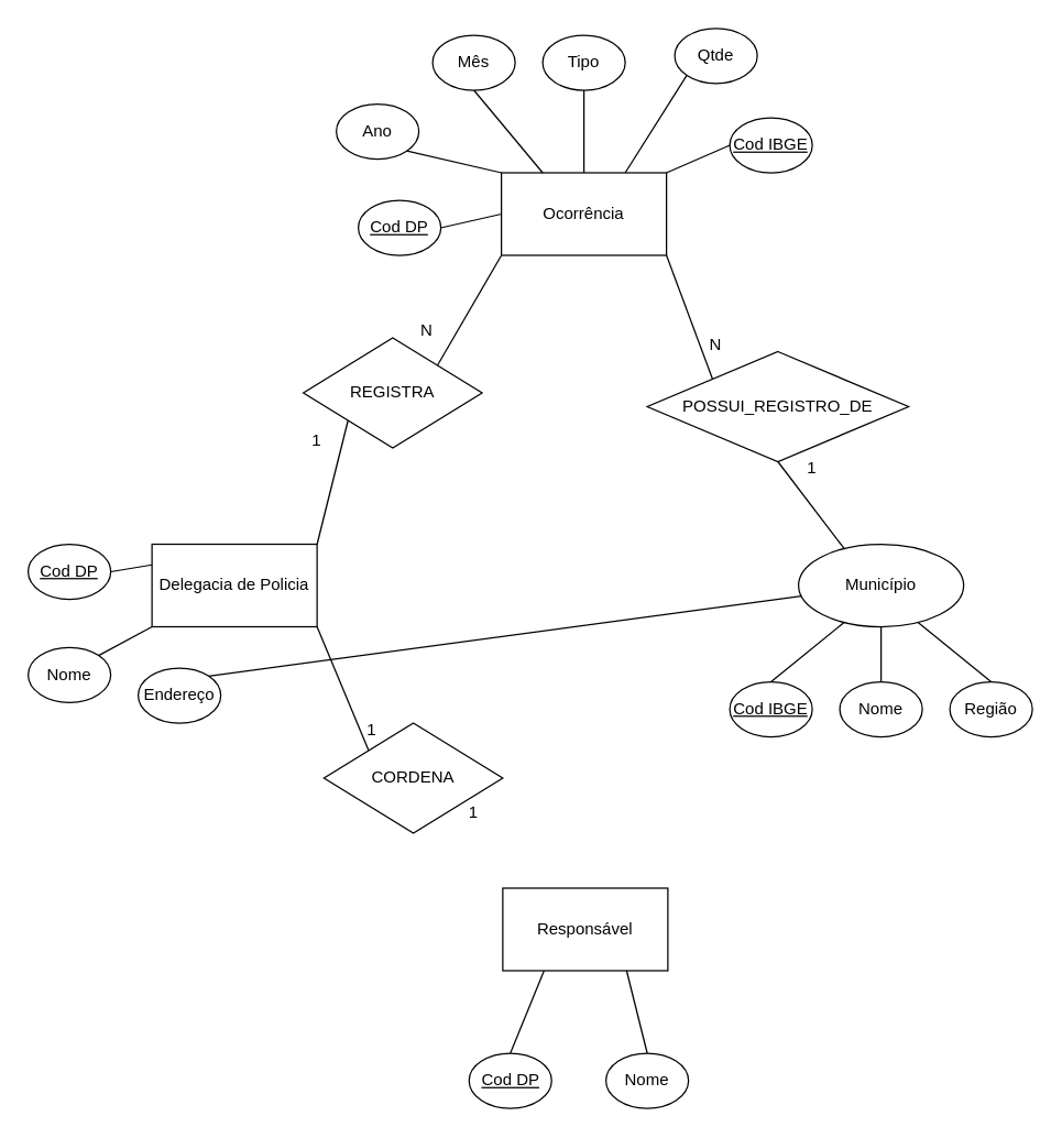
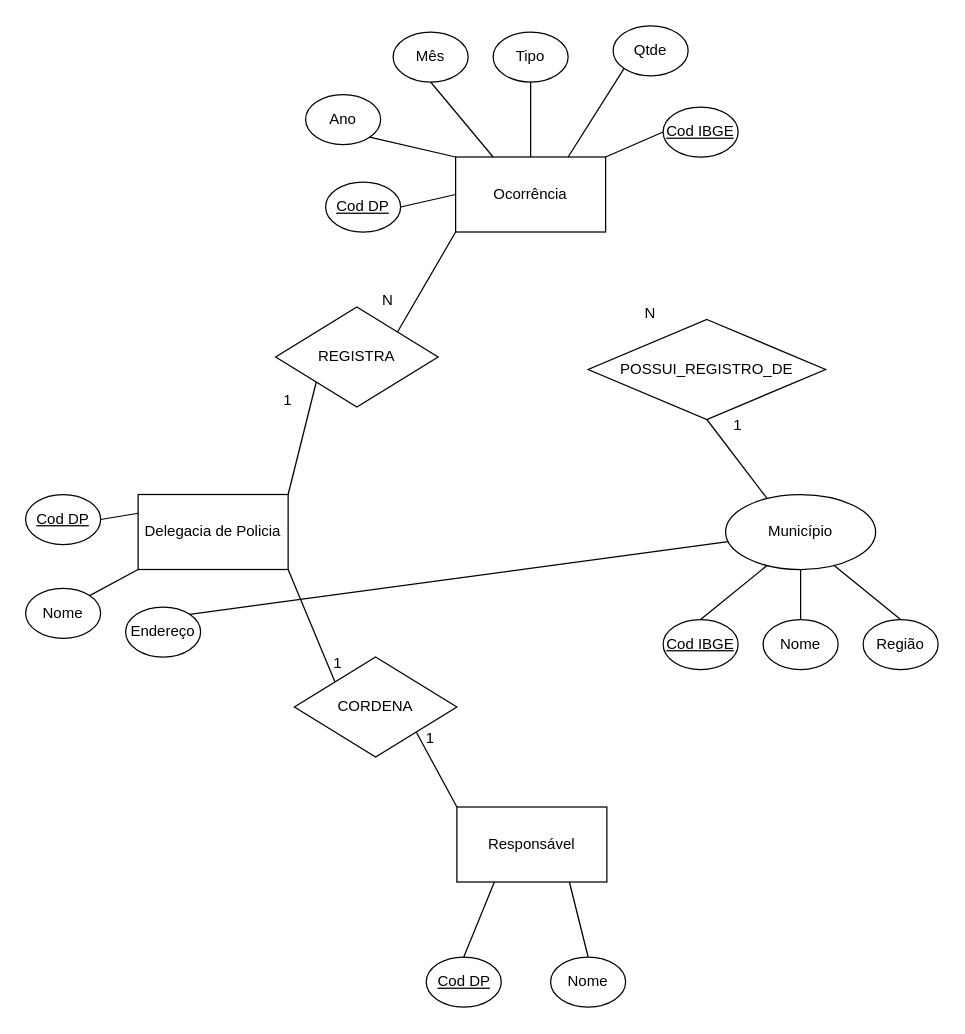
  <mxCell id="0" />
  <mxCell id="1" parent="0" />
  <mxCell id="2" value="Ocorrência" style="rounded=0;whiteSpace=wrap;html=1;" parent="1" vertex="1"><mxGeometry x="364" y="125" width="120" height="60" as="geometry" /></mxCell>
  <mxCell id="3" value="Delegacia de Policia" style="rounded=0;whiteSpace=wrap;html=1;" parent="1" vertex="1"><mxGeometry x="110" y="395" width="120" height="60" as="geometry" /></mxCell>
  <mxCell id="4" value="Cod DP" style="ellipse;whiteSpace=wrap;html=1;fontStyle=4" parent="1" vertex="1"><mxGeometry x="20" y="395" width="60" height="40" as="geometry" /></mxCell>
  <mxCell id="5" value="Nome" style="ellipse;whiteSpace=wrap;html=1;" parent="1" vertex="1"><mxGeometry x="20" y="470" width="60" height="40" as="geometry" /></mxCell>
  <mxCell id="6" value="Endereço" style="ellipse;whiteSpace=wrap;html=1;" parent="1" vertex="1"><mxGeometry x="100" y="485" width="60" height="40" as="geometry" /></mxCell>
  <mxCell id="7" value="Tipo" style="ellipse;whiteSpace=wrap;html=1;" parent="1" vertex="1"><mxGeometry x="394" y="25" width="60" height="40" as="geometry" /></mxCell>
  <mxCell id="8" value="Município" style="ellipse;whiteSpace=wrap;html=1;" parent="1" vertex="1"><mxGeometry x="580" y="395" width="120" height="60" as="geometry" /></mxCell>
  <mxCell id="9" value="Nome" style="ellipse;whiteSpace=wrap;html=1;" parent="1" vertex="1"><mxGeometry x="610" y="495" width="60" height="40" as="geometry" /></mxCell>
  <mxCell id="10" value="Região" style="ellipse;whiteSpace=wrap;html=1;" parent="1" vertex="1"><mxGeometry x="690" y="495" width="60" height="40" as="geometry" /></mxCell>
  <mxCell id="11" value="Cod IBGE" style="ellipse;whiteSpace=wrap;html=1;fontStyle=4" parent="1" vertex="1"><mxGeometry x="530" y="495" width="60" height="40" as="geometry" /></mxCell>
  <mxCell id="12" value="" style="endArrow=none;html=1;rounded=0;entryX=0.5;entryY=1;entryDx=0;entryDy=0;exitX=0.5;exitY=0;exitDx=0;exitDy=0;" parent="1" source="2" target="7" edge="1"><mxGeometry width="50" height="50" relative="1" as="geometry"><mxPoint x="580" y="44" as="sourcePoint" /><mxPoint x="647" y="15" as="targetPoint" /></mxGeometry></mxCell>
  <mxCell id="13" value="" style="endArrow=none;html=1;rounded=0;exitX=1;exitY=0;exitDx=0;exitDy=0;" parent="1" source="6" target="8" edge="1"><mxGeometry width="50" height="50" relative="1" as="geometry"><mxPoint x="190" y="520" as="sourcePoint" /><mxPoint x="220" y="470" as="targetPoint" /></mxGeometry></mxCell>
  <mxCell id="14" value="" style="endArrow=none;html=1;rounded=0;entryX=0;entryY=1;entryDx=0;entryDy=0;exitX=1;exitY=0;exitDx=0;exitDy=0;" parent="1" source="5" target="3" edge="1"><mxGeometry width="50" height="50" relative="1" as="geometry"><mxPoint x="161" y="501" as="sourcePoint" /><mxPoint x="180" y="465" as="targetPoint" /></mxGeometry></mxCell>
  <mxCell id="15" value="" style="endArrow=none;html=1;rounded=0;entryX=0;entryY=0.25;entryDx=0;entryDy=0;exitX=1;exitY=0.5;exitDx=0;exitDy=0;" parent="1" source="4" target="3" edge="1"><mxGeometry width="50" height="50" relative="1" as="geometry"><mxPoint x="81" y="486" as="sourcePoint" /><mxPoint x="120" y="465" as="targetPoint" /></mxGeometry></mxCell>
  <mxCell id="16" value="" style="endArrow=none;html=1;rounded=0;entryX=0.25;entryY=1;entryDx=0;entryDy=0;exitX=0.5;exitY=0;exitDx=0;exitDy=0;" parent="1" source="11" target="8" edge="1"><mxGeometry width="50" height="50" relative="1" as="geometry"><mxPoint x="161" y="501" as="sourcePoint" /><mxPoint x="180" y="465" as="targetPoint" /></mxGeometry></mxCell>
  <mxCell id="17" value="Mês" style="ellipse;whiteSpace=wrap;html=1;fontStyle=0" parent="1" vertex="1"><mxGeometry x="314" y="25" width="60" height="40" as="geometry" /></mxCell>
  <mxCell id="18" value="" style="endArrow=none;html=1;rounded=0;entryX=0.5;entryY=1;entryDx=0;entryDy=0;exitX=0.25;exitY=0;exitDx=0;exitDy=0;" parent="1" source="2" target="17" edge="1"><mxGeometry width="50" height="50" relative="1" as="geometry"><mxPoint x="640" y="65" as="sourcePoint" /><mxPoint x="640" y="15" as="targetPoint" /></mxGeometry></mxCell>
  <mxCell id="19" value="" style="endArrow=none;html=1;rounded=0;entryX=0.5;entryY=1;entryDx=0;entryDy=0;exitX=0.5;exitY=0;exitDx=0;exitDy=0;" parent="1" source="9" target="8" edge="1"><mxGeometry width="50" height="50" relative="1" as="geometry"><mxPoint x="551" y="511" as="sourcePoint" /><mxPoint x="580" y="465" as="targetPoint" /></mxGeometry></mxCell>
  <mxCell id="20" value="" style="endArrow=none;html=1;rounded=0;entryX=0.75;entryY=1;entryDx=0;entryDy=0;exitX=0.5;exitY=0;exitDx=0;exitDy=0;" parent="1" source="10" target="8" edge="1"><mxGeometry width="50" height="50" relative="1" as="geometry"><mxPoint x="561" y="521" as="sourcePoint" /><mxPoint x="590" y="475" as="targetPoint" /></mxGeometry></mxCell>
  <mxCell id="21" value="Responsável" style="rounded=0;whiteSpace=wrap;html=1;" parent="1" vertex="1"><mxGeometry x="365" y="645" width="120" height="60" as="geometry" /></mxCell>
  <mxCell id="22" value="Ano" style="ellipse;whiteSpace=wrap;html=1;" parent="1" vertex="1"><mxGeometry x="244" y="75" width="60" height="40" as="geometry" /></mxCell>
  <mxCell id="23" value="" style="endArrow=none;html=1;rounded=0;entryX=1;entryY=1;entryDx=0;entryDy=0;exitX=0;exitY=0;exitDx=0;exitDy=0;" parent="1" source="2" target="22" edge="1"><mxGeometry width="50" height="50" relative="1" as="geometry"><mxPoint x="570" y="75" as="sourcePoint" /><mxPoint x="500" y="65" as="targetPoint" /></mxGeometry></mxCell>
  <mxCell id="24" value="1" style="text;html=1;align=center;verticalAlign=middle;whiteSpace=wrap;rounded=0;" parent="1" vertex="1"><mxGeometry x="200" y="305" width="60" height="30" as="geometry" /></mxCell>
  <mxCell id="25" value="REGISTRA" style="rhombus;whiteSpace=wrap;html=1;" parent="1" vertex="1"><mxGeometry x="220" y="245" width="130" height="80" as="geometry" /></mxCell>
  <mxCell id="26" value="" style="endArrow=none;html=1;rounded=0;entryX=0;entryY=1;entryDx=0;entryDy=0;exitX=1;exitY=0;exitDx=0;exitDy=0;" parent="1" source="3" target="25" edge="1"><mxGeometry width="50" height="50" relative="1" as="geometry"><mxPoint x="320" y="385" as="sourcePoint" /><mxPoint x="645" y="305" as="targetPoint" /></mxGeometry></mxCell>
  <mxCell id="27" value="" style="endArrow=none;html=1;rounded=0;exitX=1;exitY=0;exitDx=0;exitDy=0;entryX=0;entryY=1;entryDx=0;entryDy=0;" parent="1" source="25" target="2" edge="1"><mxGeometry width="50" height="50" relative="1" as="geometry"><mxPoint x="240" y="405" as="sourcePoint" /><mxPoint x="430" y="215" as="targetPoint" /></mxGeometry></mxCell>
  <mxCell id="28" value="N" style="text;html=1;align=center;verticalAlign=middle;whiteSpace=wrap;rounded=0;" parent="1" vertex="1"><mxGeometry x="280" y="225" width="60" height="30" as="geometry" /></mxCell>
  <mxCell id="29" value="POSSUI_REGISTRO_DE" style="rhombus;whiteSpace=wrap;html=1;" vertex="1" parent="1"><mxGeometry x="470" y="255" width="190" height="80" as="geometry" /></mxCell>
- <mxCell id="30" value="" style="endArrow=none;html=1;rounded=0;entryX=0;entryY=0;entryDx=0;entryDy=0;exitX=1;exitY=1;exitDx=0;exitDy=0;" edge="1" parent="1" source="2" target="29"><mxGeometry width="50" height="50" relative="1" as="geometry"><mxPoint x="240" y="405" as="sourcePoint" /><mxPoint x="263" y="315" as="targetPoint" /></mxGeometry></mxCell>
  <mxCell id="31" value="" style="endArrow=none;html=1;rounded=0;entryX=0.25;entryY=0;entryDx=0;entryDy=0;exitX=0.5;exitY=1;exitDx=0;exitDy=0;" edge="1" parent="1" source="29" target="8"><mxGeometry width="50" height="50" relative="1" as="geometry"><mxPoint x="568" y="315" as="sourcePoint" /><mxPoint x="263" y="315" as="targetPoint" /></mxGeometry></mxCell>
  <mxCell id="32" value="1" style="text;html=1;align=center;verticalAlign=middle;whiteSpace=wrap;rounded=0;" vertex="1" parent="1"><mxGeometry x="560" y="325" width="60" height="30" as="geometry" /></mxCell>
  <mxCell id="33" value="N" style="text;html=1;align=center;verticalAlign=middle;whiteSpace=wrap;rounded=0;" vertex="1" parent="1"><mxGeometry x="490" y="235" width="60" height="30" as="geometry" /></mxCell>
  <mxCell id="34" value="Cod DP" style="ellipse;whiteSpace=wrap;html=1;fontStyle=4" vertex="1" parent="1"><mxGeometry x="340.5" y="765" width="60" height="40" as="geometry" /></mxCell>
  <mxCell id="35" value="" style="endArrow=none;html=1;rounded=0;entryX=0.25;entryY=1;entryDx=0;entryDy=0;exitX=0.5;exitY=0;exitDx=0;exitDy=0;" edge="1" parent="1" source="34" target="21"><mxGeometry width="50" height="50" relative="1" as="geometry"><mxPoint x="110" y="515" as="sourcePoint" /><mxPoint x="140" y="510" as="targetPoint" /></mxGeometry></mxCell>
  <mxCell id="36" value="Nome" style="ellipse;whiteSpace=wrap;html=1;" vertex="1" parent="1"><mxGeometry x="440" y="765" width="60" height="40" as="geometry" /></mxCell>
  <mxCell id="37" value="" style="endArrow=none;html=1;rounded=0;entryX=0.75;entryY=1;entryDx=0;entryDy=0;exitX=0.5;exitY=0;exitDx=0;exitDy=0;" edge="1" parent="1" source="36" target="21"><mxGeometry width="50" height="50" relative="1" as="geometry"><mxPoint x="325" y="751" as="sourcePoint" /><mxPoint x="375" y="715" as="targetPoint" /></mxGeometry></mxCell>
  <mxCell id="38" value="CORDENA" style="rhombus;whiteSpace=wrap;html=1;" vertex="1" parent="1"><mxGeometry x="235" y="525" width="130" height="80" as="geometry" /></mxCell>
  <mxCell id="39" value="" style="endArrow=none;html=1;rounded=0;entryX=1;entryY=1;entryDx=0;entryDy=0;exitX=0;exitY=0;exitDx=0;exitDy=0;" edge="1" parent="1" source="38" target="3"><mxGeometry width="50" height="50" relative="1" as="geometry"><mxPoint x="161" y="501" as="sourcePoint" /><mxPoint x="180" y="465" as="targetPoint" /></mxGeometry></mxCell>
+ <mxCell id="40" value="" style="endArrow=none;html=1;rounded=0;entryX=1;entryY=1;entryDx=0;entryDy=0;exitX=0;exitY=0;exitDx=0;exitDy=0;" edge="1" parent="1" source="21" target="38"><mxGeometry width="50" height="50" relative="1" as="geometry"><mxPoint x="278" y="555" as="sourcePoint" /><mxPoint x="240" y="465" as="targetPoint" /></mxGeometry></mxCell>
  <mxCell id="41" value="1" style="text;html=1;align=center;verticalAlign=middle;whiteSpace=wrap;rounded=0;" vertex="1" parent="1"><mxGeometry x="240" y="515" width="60" height="30" as="geometry" /></mxCell>
  <mxCell id="42" value="1" style="text;html=1;align=center;verticalAlign=middle;whiteSpace=wrap;rounded=0;" vertex="1" parent="1"><mxGeometry x="314" y="575" width="60" height="30" as="geometry" /></mxCell>
  <mxCell id="43" value="Cod DP" style="ellipse;whiteSpace=wrap;html=1;fontStyle=4" vertex="1" parent="1"><mxGeometry x="260" y="145" width="60" height="40" as="geometry" /></mxCell>
  <mxCell id="44" value="" style="endArrow=none;html=1;rounded=0;entryX=0;entryY=0.5;entryDx=0;entryDy=0;exitX=1;exitY=0.5;exitDx=0;exitDy=0;" edge="1" parent="1" source="43" target="2"><mxGeometry width="50" height="50" relative="1" as="geometry"><mxPoint x="321" y="236" as="sourcePoint" /><mxPoint x="350" y="160" as="targetPoint" /></mxGeometry></mxCell>
  <mxCell id="45" value="Cod IBGE" style="ellipse;whiteSpace=wrap;html=1;fontStyle=4" vertex="1" parent="1"><mxGeometry x="530" y="85" width="60" height="40" as="geometry" /></mxCell>
  <mxCell id="46" value="" style="endArrow=none;html=1;rounded=0;entryX=0;entryY=0.5;entryDx=0;entryDy=0;exitX=1;exitY=0;exitDx=0;exitDy=0;" edge="1" parent="1" source="2" target="45"><mxGeometry width="50" height="50" relative="1" as="geometry"><mxPoint x="500" y="145" as="sourcePoint" /><mxPoint x="550" y="105" as="targetPoint" /></mxGeometry></mxCell>
  <mxCell id="47" value="Qtde" style="ellipse;whiteSpace=wrap;html=1;" vertex="1" parent="1"><mxGeometry x="490" y="20" width="60" height="40" as="geometry" /></mxCell>
  <mxCell id="48" value="" style="endArrow=none;html=1;rounded=0;entryX=0;entryY=1;entryDx=0;entryDy=0;exitX=0.75;exitY=0;exitDx=0;exitDy=0;" edge="1" parent="1" source="2" target="47"><mxGeometry width="50" height="50" relative="1" as="geometry"><mxPoint x="494" y="135" as="sourcePoint" /><mxPoint x="540" y="115" as="targetPoint" /></mxGeometry></mxCell>
